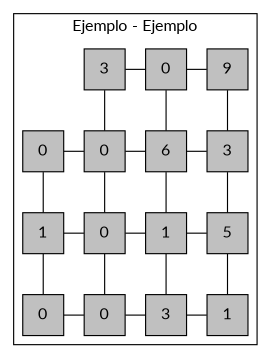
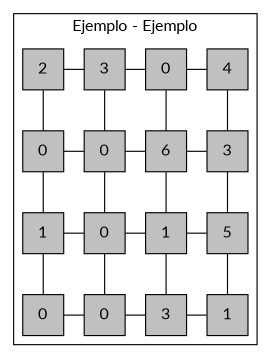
  digraph {
    fontname=Lato
    rankdir=TB
    node [fillcolor=gray fontname=Lato shape=square style=filled]
    edge [dir=none fontname=Lato]
+   n1 [label=2]
    n2 [label=3]
    n3 [label=0]
-   n4 [label=9]
+   n4 [label=4]
    n5 [label=0]
    n6 [label=0]
    n7 [label=6]
    n8 [label=3]
    n9 [label=1]
    n10 [label=0]
    n11 [label=1]
    n12 [label=5]
    n13 [label=0]
    n14 [label=0]
    n15 [label=3]
    n16 [label=1]
    subgraph cluster_1 {
      label="Ejemplo - Ejemplo"
      subgraph sub_2 {
        label="Matriz - Ejemplo"
        rank=same
+       n1
        n2
        n3
        n4
      }
      subgraph sub_3 {
        label="Matriz - Ejemplo"
        rank=same
        n5
        n6
        n7
        n8
      }
      subgraph sub_4 {
        label="Matriz - Ejemplo"
        rank=same
        n9
        n10
        n11
        n12
      }
      subgraph sub_5 {
        label="Matriz - Ejemplo"
        rank=same
        n13
        n14
        n15
        n16
      }
    }
+   n1 -> n2
+   n1 -> n5
    n2 -> n3
    n2 -> n6
    n3 -> n4
    n3 -> n7
    n4 -> n8
    n5 -> n6
    n5 -> n9
    n6 -> n7
    n6 -> n10
    n7 -> n8
    n7 -> n11
    n8 -> n12
    n9 -> n10
    n9 -> n13
    n10 -> n11
    n10 -> n14
    n11 -> n12
    n11 -> n15
    n12 -> n16
    n13 -> n14
    n14 -> n15
    n15 -> n16
  }
